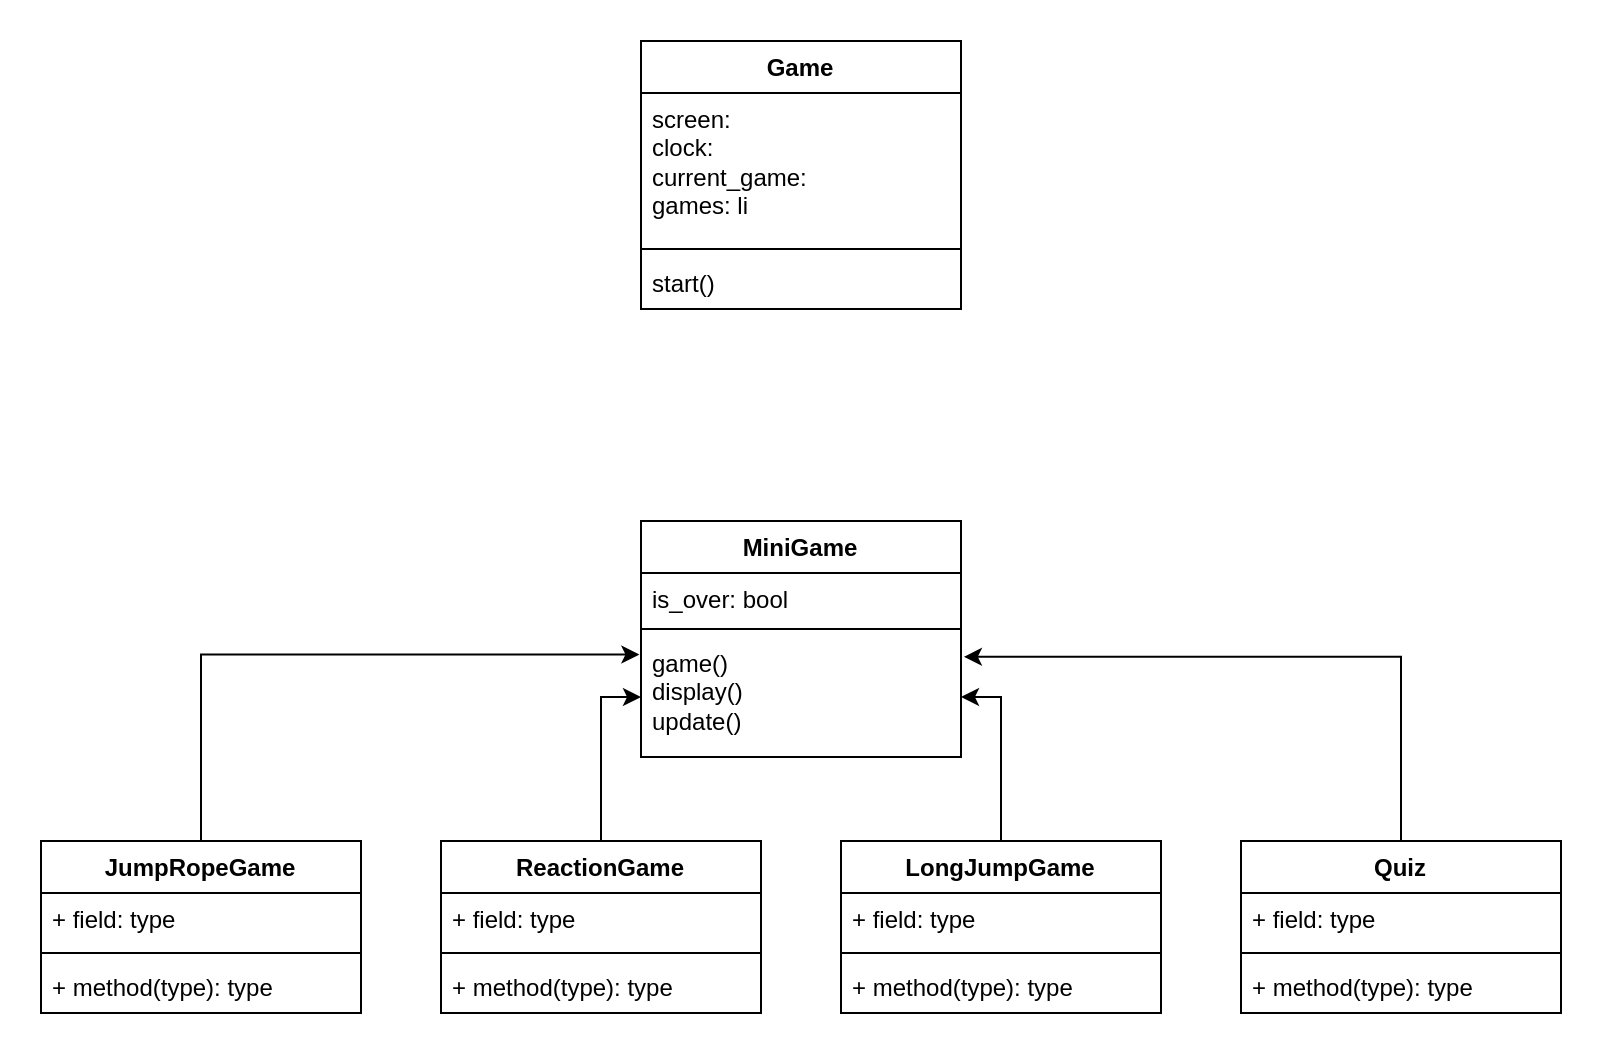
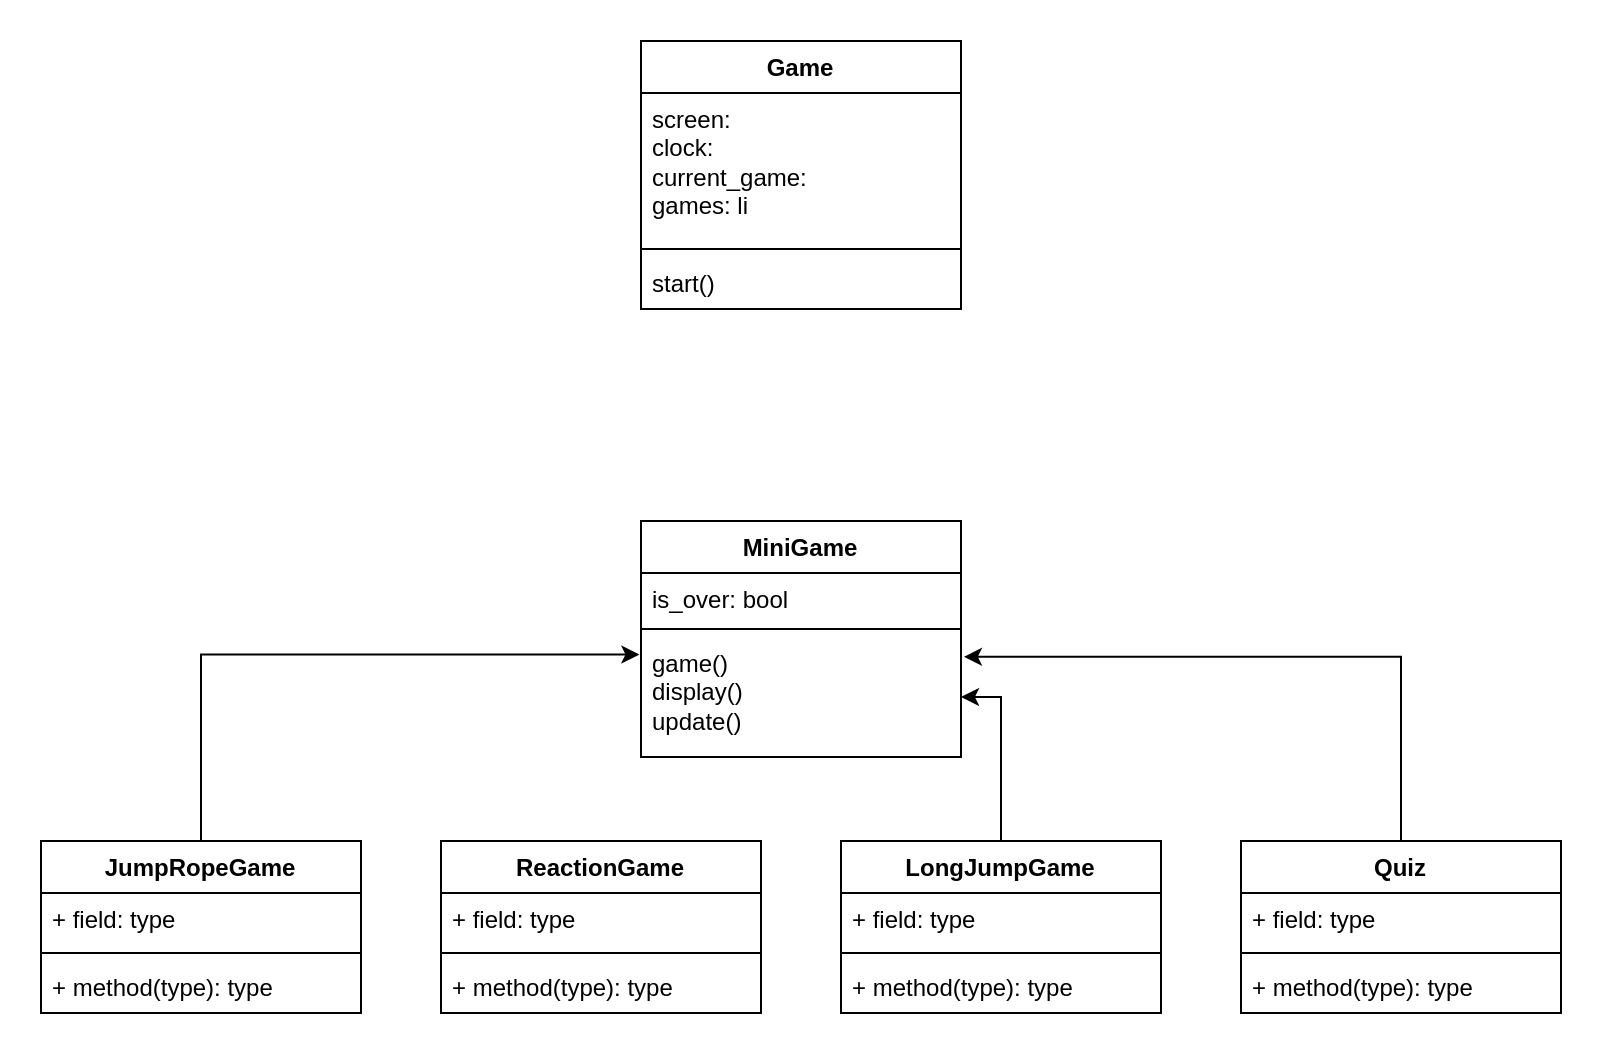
  <mxCell id="0" />
  <mxCell id="1" parent="0" />
  <mxCell id="2" value="Game" style="swimlane;fontStyle=1;align=center;verticalAlign=top;childLayout=stackLayout;horizontal=1;startSize=26;horizontalStack=0;resizeParent=1;resizeParentMax=0;resizeLast=0;collapsible=1;marginBottom=0;whiteSpace=wrap;html=1;" vertex="1" parent="1"><mxGeometry x="320" y="20" width="160" height="134" as="geometry" /></mxCell>
  <mxCell id="3" value="screen:&amp;nbsp;&lt;br&gt;clock:&amp;nbsp;&lt;br&gt;current_game:&amp;nbsp;&lt;br&gt;games: li" style="text;strokeColor=none;fillColor=none;align=left;verticalAlign=top;spacingLeft=4;spacingRight=4;overflow=hidden;rotatable=0;points=[[0,0.5],[1,0.5]];portConstraint=eastwest;whiteSpace=wrap;html=1;" vertex="1" parent="2"><mxGeometry y="26" width="160" height="74" as="geometry" /></mxCell>
  <mxCell id="4" value="" style="line;strokeWidth=1;fillColor=none;align=left;verticalAlign=middle;spacingTop=-1;spacingLeft=3;spacingRight=3;rotatable=0;labelPosition=right;points=[];portConstraint=eastwest;strokeColor=inherit;" vertex="1" parent="2"><mxGeometry y="100" width="160" height="8" as="geometry" /></mxCell>
  <mxCell id="5" value="start()" style="text;strokeColor=none;fillColor=none;align=left;verticalAlign=top;spacingLeft=4;spacingRight=4;overflow=hidden;rotatable=0;points=[[0,0.5],[1,0.5]];portConstraint=eastwest;whiteSpace=wrap;html=1;" vertex="1" parent="2"><mxGeometry y="108" width="160" height="26" as="geometry" /></mxCell>
  <mxCell id="6" value="MiniGame" style="swimlane;fontStyle=1;align=center;verticalAlign=top;childLayout=stackLayout;horizontal=1;startSize=26;horizontalStack=0;resizeParent=1;resizeParentMax=0;resizeLast=0;collapsible=1;marginBottom=0;whiteSpace=wrap;html=1;" vertex="1" parent="1"><mxGeometry x="320" y="260" width="160" height="118" as="geometry" /></mxCell>
  <mxCell id="7" value="is_over: bool" style="text;strokeColor=none;fillColor=none;align=left;verticalAlign=top;spacingLeft=4;spacingRight=4;overflow=hidden;rotatable=0;points=[[0,0.5],[1,0.5]];portConstraint=eastwest;whiteSpace=wrap;html=1;" vertex="1" parent="6"><mxGeometry y="26" width="160" height="24" as="geometry" /></mxCell>
  <mxCell id="8" value="" style="line;strokeWidth=1;fillColor=none;align=left;verticalAlign=middle;spacingTop=-1;spacingLeft=3;spacingRight=3;rotatable=0;labelPosition=right;points=[];portConstraint=eastwest;strokeColor=inherit;" vertex="1" parent="6"><mxGeometry y="50" width="160" height="8" as="geometry" /></mxCell>
  <mxCell id="9" value="game()&lt;br&gt;display()&lt;br&gt;update()&lt;br&gt;" style="text;strokeColor=none;fillColor=none;align=left;verticalAlign=top;spacingLeft=4;spacingRight=4;overflow=hidden;rotatable=0;points=[[0,0.5],[1,0.5]];portConstraint=eastwest;whiteSpace=wrap;html=1;" vertex="1" parent="6"><mxGeometry y="58" width="160" height="60" as="geometry" /></mxCell>
  <mxCell id="10" value="JumpRopeGame" style="swimlane;fontStyle=1;align=center;verticalAlign=top;childLayout=stackLayout;horizontal=1;startSize=26;horizontalStack=0;resizeParent=1;resizeParentMax=0;resizeLast=0;collapsible=1;marginBottom=0;whiteSpace=wrap;html=1;" vertex="1" parent="1"><mxGeometry x="20" y="420" width="160" height="86" as="geometry" /></mxCell>
  <mxCell id="11" value="+ field: type" style="text;strokeColor=none;fillColor=none;align=left;verticalAlign=top;spacingLeft=4;spacingRight=4;overflow=hidden;rotatable=0;points=[[0,0.5],[1,0.5]];portConstraint=eastwest;whiteSpace=wrap;html=1;" vertex="1" parent="10"><mxGeometry y="26" width="160" height="26" as="geometry" /></mxCell>
  <mxCell id="12" value="" style="line;strokeWidth=1;fillColor=none;align=left;verticalAlign=middle;spacingTop=-1;spacingLeft=3;spacingRight=3;rotatable=0;labelPosition=right;points=[];portConstraint=eastwest;strokeColor=inherit;" vertex="1" parent="10"><mxGeometry y="52" width="160" height="8" as="geometry" /></mxCell>
  <mxCell id="13" value="+ method(type): type" style="text;strokeColor=none;fillColor=none;align=left;verticalAlign=top;spacingLeft=4;spacingRight=4;overflow=hidden;rotatable=0;points=[[0,0.5],[1,0.5]];portConstraint=eastwest;whiteSpace=wrap;html=1;" vertex="1" parent="10"><mxGeometry y="60" width="160" height="26" as="geometry" /></mxCell>
- <mxCell id="14" style="edgeStyle=orthogonalEdgeStyle;rounded=0;orthogonalLoop=1;jettySize=auto;html=1;" edge="1" parent="1" source="15" target="9"><mxGeometry relative="1" as="geometry" /></mxCell>
  <mxCell id="15" value="ReactionGame" style="swimlane;fontStyle=1;align=center;verticalAlign=top;childLayout=stackLayout;horizontal=1;startSize=26;horizontalStack=0;resizeParent=1;resizeParentMax=0;resizeLast=0;collapsible=1;marginBottom=0;whiteSpace=wrap;html=1;" vertex="1" parent="1"><mxGeometry y="420" width="160" height="86" as="geometry" x="220" /></mxCell>
  <mxCell id="16" value="+ field: type" style="text;strokeColor=none;fillColor=none;align=left;verticalAlign=top;spacingLeft=4;spacingRight=4;overflow=hidden;rotatable=0;points=[[0,0.5],[1,0.5]];portConstraint=eastwest;whiteSpace=wrap;html=1;" vertex="1" parent="15"><mxGeometry y="26" width="160" height="26" as="geometry" /></mxCell>
  <mxCell id="17" value="" style="line;strokeWidth=1;fillColor=none;align=left;verticalAlign=middle;spacingTop=-1;spacingLeft=3;spacingRight=3;rotatable=0;labelPosition=right;points=[];portConstraint=eastwest;strokeColor=inherit;" vertex="1" parent="15"><mxGeometry y="52" width="160" height="8" as="geometry" /></mxCell>
  <mxCell id="18" value="+ method(type): type" style="text;strokeColor=none;fillColor=none;align=left;verticalAlign=top;spacingLeft=4;spacingRight=4;overflow=hidden;rotatable=0;points=[[0,0.5],[1,0.5]];portConstraint=eastwest;whiteSpace=wrap;html=1;" vertex="1" parent="15"><mxGeometry y="60" width="160" height="26" as="geometry" /></mxCell>
  <mxCell id="19" value="Quiz" style="swimlane;fontStyle=1;align=center;verticalAlign=top;childLayout=stackLayout;horizontal=1;startSize=26;horizontalStack=0;resizeParent=1;resizeParentMax=0;resizeLast=0;collapsible=1;marginBottom=0;whiteSpace=wrap;html=1;" vertex="1" parent="1"><mxGeometry x="620" y="420" width="160" height="86" as="geometry" /></mxCell>
  <mxCell id="20" value="+ field: type" style="text;strokeColor=none;fillColor=none;align=left;verticalAlign=top;spacingLeft=4;spacingRight=4;overflow=hidden;rotatable=0;points=[[0,0.5],[1,0.5]];portConstraint=eastwest;whiteSpace=wrap;html=1;" vertex="1" parent="19"><mxGeometry y="26" width="160" height="26" as="geometry" /></mxCell>
  <mxCell id="21" value="" style="line;strokeWidth=1;fillColor=none;align=left;verticalAlign=middle;spacingTop=-1;spacingLeft=3;spacingRight=3;rotatable=0;labelPosition=right;points=[];portConstraint=eastwest;strokeColor=inherit;" vertex="1" parent="19"><mxGeometry y="52" width="160" height="8" as="geometry" /></mxCell>
  <mxCell id="22" value="+ method(type): type" style="text;strokeColor=none;fillColor=none;align=left;verticalAlign=top;spacingLeft=4;spacingRight=4;overflow=hidden;rotatable=0;points=[[0,0.5],[1,0.5]];portConstraint=eastwest;whiteSpace=wrap;html=1;" vertex="1" parent="19"><mxGeometry y="60" width="160" height="26" as="geometry" /></mxCell>
  <mxCell id="23" style="edgeStyle=orthogonalEdgeStyle;rounded=0;orthogonalLoop=1;jettySize=auto;html=1;entryX=1;entryY=0.5;entryDx=0;entryDy=0;" edge="1" parent="1" source="24" target="9"><mxGeometry relative="1" as="geometry" /></mxCell>
  <mxCell id="24" value="LongJumpGame" style="swimlane;fontStyle=1;align=center;verticalAlign=top;childLayout=stackLayout;horizontal=1;startSize=26;horizontalStack=0;resizeParent=1;resizeParentMax=0;resizeLast=0;collapsible=1;marginBottom=0;whiteSpace=wrap;html=1;" vertex="1" parent="1"><mxGeometry x="420" y="420" width="160" height="86" as="geometry" /></mxCell>
  <mxCell id="25" value="+ field: type" style="text;strokeColor=none;fillColor=none;align=left;verticalAlign=top;spacingLeft=4;spacingRight=4;overflow=hidden;rotatable=0;points=[[0,0.5],[1,0.5]];portConstraint=eastwest;whiteSpace=wrap;html=1;" vertex="1" parent="24"><mxGeometry y="26" width="160" height="26" as="geometry" /></mxCell>
  <mxCell id="26" value="" style="line;strokeWidth=1;fillColor=none;align=left;verticalAlign=middle;spacingTop=-1;spacingLeft=3;spacingRight=3;rotatable=0;labelPosition=right;points=[];portConstraint=eastwest;strokeColor=inherit;" vertex="1" parent="24"><mxGeometry y="52" width="160" height="8" as="geometry" /></mxCell>
  <mxCell id="27" value="+ method(type): type" style="text;strokeColor=none;fillColor=none;align=left;verticalAlign=top;spacingLeft=4;spacingRight=4;overflow=hidden;rotatable=0;points=[[0,0.5],[1,0.5]];portConstraint=eastwest;whiteSpace=wrap;html=1;" vertex="1" parent="24"><mxGeometry y="60" width="160" height="26" as="geometry" /></mxCell>
  <mxCell id="28" style="edgeStyle=orthogonalEdgeStyle;rounded=0;orthogonalLoop=1;jettySize=auto;html=1;entryX=1.009;entryY=0.165;entryDx=0;entryDy=0;entryPerimeter=0;" edge="1" parent="1" source="19" target="9"><mxGeometry relative="1" as="geometry" /></mxCell>
  <mxCell id="29" style="edgeStyle=orthogonalEdgeStyle;rounded=0;orthogonalLoop=1;jettySize=auto;html=1;entryX=-0.005;entryY=0.146;entryDx=0;entryDy=0;entryPerimeter=0;" edge="1" parent="1" source="10" target="9"><mxGeometry relative="1" as="geometry" /></mxCell>
